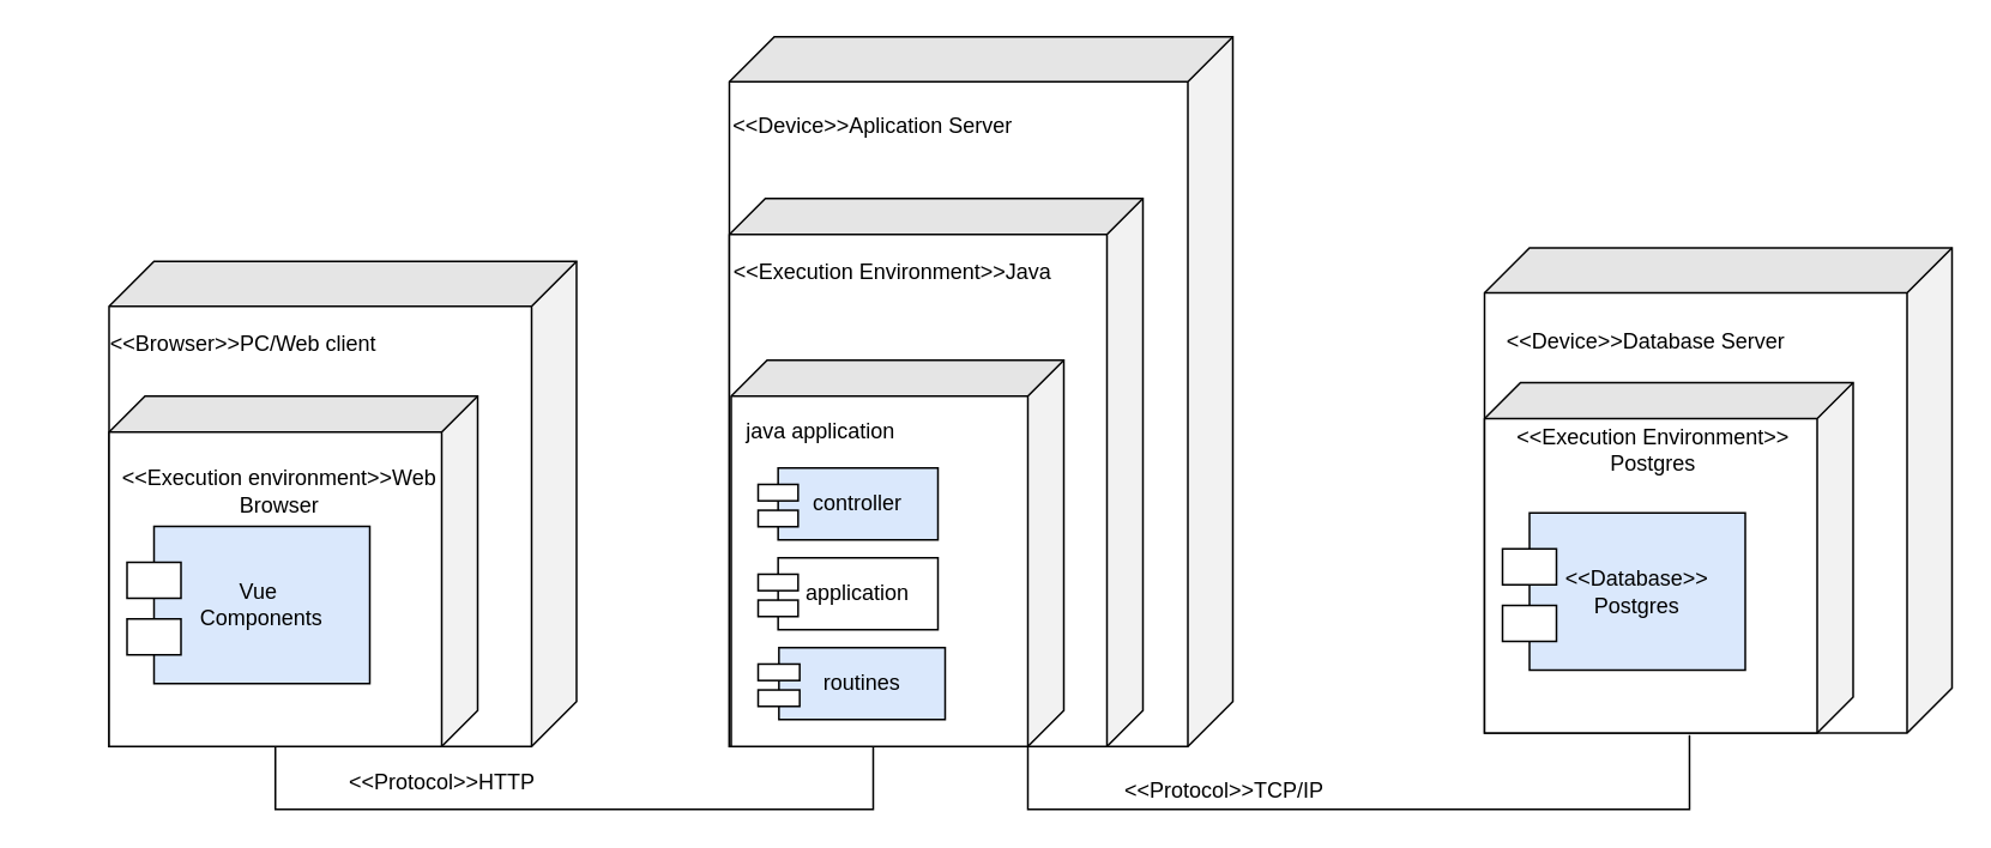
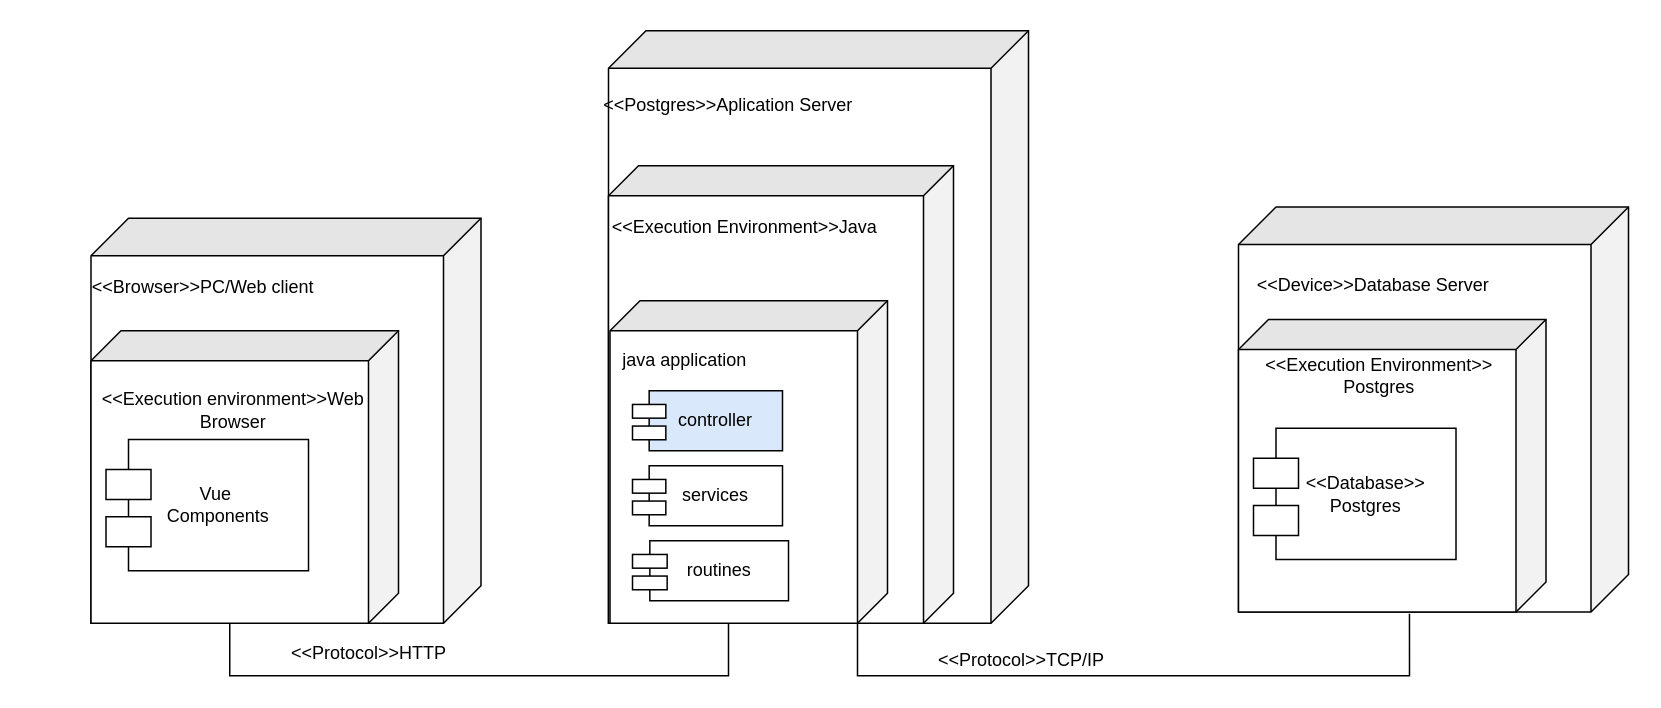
  <mxCell id="0" />
  <mxCell id="1" parent="0" />
  <mxCell id="2" value="" style="shape=cube;whiteSpace=wrap;html=1;boundedLbl=1;backgroundOutline=1;darkOpacity=0.05;darkOpacity2=0.1;direction=south;size=25;" vertex="1" parent="1"><mxGeometry x="60" y="145" width="260" height="270" as="geometry" /></mxCell>
  <mxCell id="3" style="edgeStyle=orthogonalEdgeStyle;rounded=0;orthogonalLoop=1;jettySize=auto;html=1;exitX=0;exitY=0;exitDx=195;exitDy=112.5;exitPerimeter=0;endArrow=none;endFill=0;entryX=1;entryY=0.573;entryDx=0;entryDy=0;entryPerimeter=0;" edge="1" parent="1" source="4" target="14"><mxGeometry relative="1" as="geometry"><mxPoint x="485" y="420" as="targetPoint" /><Array as="points"><mxPoint x="153" y="450" /><mxPoint x="485" y="450" /></Array></mxGeometry></mxCell>
  <mxCell id="4" value="" style="shape=cube;whiteSpace=wrap;html=1;boundedLbl=1;backgroundOutline=1;darkOpacity=0.05;darkOpacity2=0.1;direction=south;" vertex="1" parent="1"><mxGeometry x="60" y="220" width="205" height="195" as="geometry" /></mxCell>
  <mxCell id="5" value="" style="group" vertex="1" connectable="0" parent="1"><mxGeometry x="70" y="292.5" width="135" height="87.5" as="geometry" /></mxCell>
- <mxCell id="6" value="Vue&amp;nbsp;&lt;br&gt;Components" style="rounded=0;whiteSpace=wrap;html=1;fillColor=#dae8fc;" vertex="1" parent="5"><mxGeometry x="15" width="120" height="87.5" as="geometry" /></mxCell>
+ <mxCell id="6" value="Vue&amp;nbsp;&lt;br&gt;Components" style="rounded=0;whiteSpace=wrap;html=1;" vertex="1" parent="5"><mxGeometry x="15" width="120" height="87.5" as="geometry" /></mxCell>
  <mxCell id="7" value="" style="rounded=0;whiteSpace=wrap;html=1;" vertex="1" parent="5"><mxGeometry y="20" width="30" height="20" as="geometry" /></mxCell>
  <mxCell id="8" value="" style="rounded=0;whiteSpace=wrap;html=1;" vertex="1" parent="5"><mxGeometry y="51.5" width="30" height="20" as="geometry" /></mxCell>
  <mxCell id="9" value="&amp;lt;&amp;lt;Execution environment&amp;gt;&amp;gt;Web Browser" style="text;html=1;strokeColor=none;fillColor=none;align=center;verticalAlign=middle;whiteSpace=wrap;rounded=0;" vertex="1" parent="1"><mxGeometry x="55" y="252.5" width="200" height="40" as="geometry" /></mxCell>
  <mxCell id="10" value="&amp;lt;&amp;lt;Browser&amp;gt;&amp;gt;PC/Web client" style="text;html=1;strokeColor=none;fillColor=none;align=center;verticalAlign=middle;whiteSpace=wrap;rounded=0;" vertex="1" parent="1"><mxGeometry x="20" y="171" width="230" height="40" as="geometry" /></mxCell>
  <mxCell id="11" value="" style="shape=cube;whiteSpace=wrap;html=1;boundedLbl=1;backgroundOutline=1;darkOpacity=0.05;darkOpacity2=0.1;direction=south;size=25;" vertex="1" parent="1"><mxGeometry x="405" y="20" width="280" height="395" as="geometry" /></mxCell>
  <mxCell id="12" value="" style="shape=cube;whiteSpace=wrap;html=1;boundedLbl=1;backgroundOutline=1;darkOpacity=0.05;darkOpacity2=0.1;direction=south;" vertex="1" parent="1"><mxGeometry x="405" y="110" width="230" height="305" as="geometry" /></mxCell>
  <mxCell id="13" value="" style="group" vertex="1" connectable="0" parent="1"><mxGeometry x="421" y="292.5" width="170" height="122.5" as="geometry" /></mxCell>
  <mxCell id="14" value="" style="shape=cube;whiteSpace=wrap;html=1;boundedLbl=1;backgroundOutline=1;darkOpacity=0.05;darkOpacity2=0.1;direction=south;" vertex="1" parent="13"><mxGeometry x="-15" y="-92.5" width="185" height="215" as="geometry" /></mxCell>
  <mxCell id="15" value="java application" style="text;html=1;strokeColor=none;fillColor=none;align=center;verticalAlign=middle;whiteSpace=wrap;rounded=0;" vertex="1" parent="13"><mxGeometry x="-65" y="-72.5" width="200" height="40" as="geometry" /></mxCell>
  <mxCell id="16" value="" style="group" vertex="1" connectable="0" parent="13"><mxGeometry y="-32.5" width="100" height="40" as="geometry" /></mxCell>
  <mxCell id="17" value="controller" style="rounded=0;whiteSpace=wrap;html=1;fillColor=#dae8fc;" vertex="1" parent="16"><mxGeometry x="11.111" width="88.889" height="40" as="geometry" /></mxCell>
  <mxCell id="18" value="" style="rounded=0;whiteSpace=wrap;html=1;" vertex="1" parent="16"><mxGeometry y="9.143" width="22.222" height="9.143" as="geometry" /></mxCell>
  <mxCell id="19" value="" style="rounded=0;whiteSpace=wrap;html=1;" vertex="1" parent="16"><mxGeometry y="23.543" width="22.222" height="9.143" as="geometry" /></mxCell>
  <mxCell id="20" value="" style="group" vertex="1" connectable="0" parent="13"><mxGeometry y="17.5" width="100" height="40" as="geometry" /></mxCell>
- <mxCell id="21" value="application" style="rounded=0;whiteSpace=wrap;html=1;" vertex="1" parent="20"><mxGeometry x="11.111" width="88.889" height="40" as="geometry" /></mxCell>
+ <mxCell id="21" value="services" style="rounded=0;whiteSpace=wrap;html=1;" vertex="1" parent="20"><mxGeometry x="11.111" width="88.889" height="40" as="geometry" /></mxCell>
  <mxCell id="22" value="" style="rounded=0;whiteSpace=wrap;html=1;" vertex="1" parent="20"><mxGeometry y="9.143" width="22.222" height="9.143" as="geometry" /></mxCell>
  <mxCell id="23" value="" style="rounded=0;whiteSpace=wrap;html=1;" vertex="1" parent="20"><mxGeometry y="23.543" width="22.222" height="9.143" as="geometry" /></mxCell>
  <mxCell id="24" value="" style="group" vertex="1" connectable="0" parent="13"><mxGeometry y="67.5" width="104" height="40" as="geometry" /></mxCell>
- <mxCell id="25" value="routines" style="rounded=0;whiteSpace=wrap;html=1;fillColor=#dae8fc;" vertex="1" parent="24"><mxGeometry x="11.556" width="92.444" height="40" as="geometry" /></mxCell>
+ <mxCell id="25" value="routines" style="rounded=0;whiteSpace=wrap;html=1;" vertex="1" parent="24"><mxGeometry x="11.556" width="92.444" height="40" as="geometry" /></mxCell>
  <mxCell id="26" value="" style="rounded=0;whiteSpace=wrap;html=1;" vertex="1" parent="24"><mxGeometry y="9.143" width="23.111" height="9.143" as="geometry" /></mxCell>
  <mxCell id="27" value="" style="rounded=0;whiteSpace=wrap;html=1;" vertex="1" parent="24"><mxGeometry y="23.543" width="23.111" height="9.143" as="geometry" /></mxCell>
- <mxCell id="28" value="&amp;lt;&amp;lt;Device&amp;gt;&amp;gt;Aplication Server" style="text;html=1;strokeColor=none;fillColor=none;align=center;verticalAlign=middle;whiteSpace=wrap;rounded=0;" vertex="1" parent="1"><mxGeometry x="370" y="50" width="230" height="40" as="geometry" /></mxCell>
+ <mxCell id="28" value="&amp;lt;&amp;lt;Postgres&amp;gt;&amp;gt;Aplication Server" style="text;html=1;strokeColor=none;fillColor=none;align=center;verticalAlign=middle;whiteSpace=wrap;rounded=0;" vertex="1" parent="1"><mxGeometry x="370" y="50" width="230" height="40" as="geometry" /></mxCell>
  <mxCell id="29" value="&amp;lt;&amp;lt;Execution Environment&amp;gt;&amp;gt;Java" style="text;html=1;strokeColor=none;fillColor=none;align=center;verticalAlign=middle;whiteSpace=wrap;rounded=0;" vertex="1" parent="1"><mxGeometry x="381" y="131" width="230" height="40" as="geometry" /></mxCell>
  <mxCell id="30" value="" style="shape=cube;whiteSpace=wrap;html=1;boundedLbl=1;backgroundOutline=1;darkOpacity=0.05;darkOpacity2=0.1;direction=south;size=25;" vertex="1" parent="1"><mxGeometry x="825" y="137.5" width="260" height="270" as="geometry" /></mxCell>
  <mxCell id="31" value="" style="shape=cube;whiteSpace=wrap;html=1;boundedLbl=1;backgroundOutline=1;darkOpacity=0.05;darkOpacity2=0.1;direction=south;" vertex="1" parent="1"><mxGeometry x="825" y="212.5" width="205" height="195" as="geometry" /></mxCell>
  <mxCell id="32" value="" style="group" vertex="1" connectable="0" parent="1"><mxGeometry x="835" y="285" width="135" height="87.5" as="geometry" /></mxCell>
- <mxCell id="33" value="&amp;lt;&amp;lt;Database&amp;gt;&amp;gt;&lt;br&gt;Postgres" style="rounded=0;whiteSpace=wrap;html=1;fillColor=#dae8fc;" vertex="1" parent="32"><mxGeometry x="15" width="120" height="87.5" as="geometry" /></mxCell>
+ <mxCell id="33" value="&amp;lt;&amp;lt;Database&amp;gt;&amp;gt;&lt;br&gt;Postgres" style="rounded=0;whiteSpace=wrap;html=1;" vertex="1" parent="32"><mxGeometry x="15" width="120" height="87.5" as="geometry" /></mxCell>
  <mxCell id="34" value="" style="rounded=0;whiteSpace=wrap;html=1;" vertex="1" parent="32"><mxGeometry y="20" width="30" height="20" as="geometry" /></mxCell>
  <mxCell id="35" value="" style="rounded=0;whiteSpace=wrap;html=1;" vertex="1" parent="32"><mxGeometry y="51.5" width="30" height="20" as="geometry" /></mxCell>
  <mxCell id="36" value="&amp;lt;&amp;lt;Device&amp;gt;&amp;gt;Database Server" style="text;html=1;strokeColor=none;fillColor=none;align=center;verticalAlign=middle;whiteSpace=wrap;rounded=0;" vertex="1" parent="1"><mxGeometry x="800" y="170" width="230" height="40" as="geometry" /></mxCell>
  <mxCell id="37" value="&amp;lt;&amp;lt;Execution Environment&amp;gt;&amp;gt;&lt;br&gt;Postgres" style="text;html=1;strokeColor=none;fillColor=none;align=center;verticalAlign=middle;whiteSpace=wrap;rounded=0;" vertex="1" parent="1"><mxGeometry x="804" y="230" width="230" height="40" as="geometry" /></mxCell>
  <mxCell id="38" value="&amp;lt;&amp;lt;Protocol&amp;gt;&amp;gt;HTTP" style="text;html=1;align=center;verticalAlign=middle;resizable=0;points=[];autosize=1;strokeColor=none;" vertex="1" parent="1"><mxGeometry x="185" y="425" width="120" height="20" as="geometry" /></mxCell>
  <mxCell id="39" style="edgeStyle=orthogonalEdgeStyle;rounded=0;orthogonalLoop=1;jettySize=auto;html=1;exitX=0;exitY=0;exitDx=215;exitDy=20;exitPerimeter=0;entryX=1.006;entryY=0.444;entryDx=0;entryDy=0;entryPerimeter=0;endArrow=none;endFill=0;" edge="1" parent="1" source="14" target="31"><mxGeometry relative="1" as="geometry"><Array as="points"><mxPoint x="571" y="450" /><mxPoint x="939" y="450" /></Array></mxGeometry></mxCell>
  <mxCell id="40" value="&amp;lt;&amp;lt;Protocol&amp;gt;&amp;gt;TCP/IP" style="text;html=1;align=center;verticalAlign=middle;resizable=0;points=[];autosize=1;strokeColor=none;" vertex="1" parent="1"><mxGeometry x="615" y="430" width="130" height="20" as="geometry" /></mxCell>
